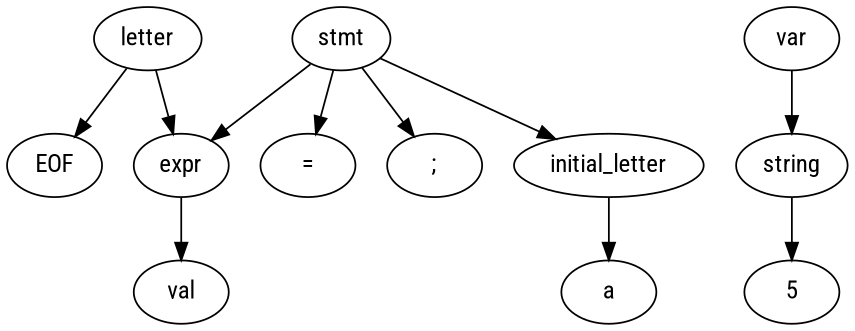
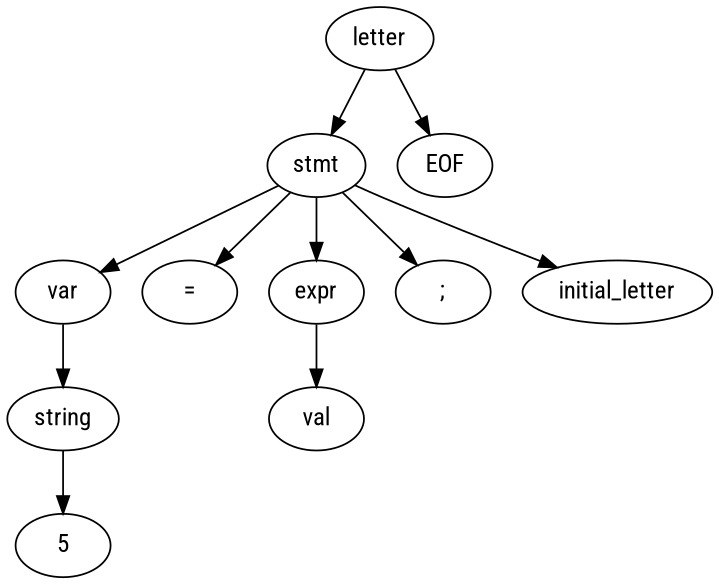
  digraph {
    fontname="Roboto Condensed"
    node [fontname="Roboto Condensed"]
    edge [fontname="Roboto Condensed"]
    n1 [label=letter]
    n2 [label=stmt]
    n3 [label=<EOF>]
    n4 [label=var]
    n5 [label="="]
    n6 [label=expr]
    n7 [label=";"]
    n8 [label=initial_letter]
    n9 [label=string]
    n10 [label=val]
-   n11 [label=a]
    n12 [label=5]
-   n1 -> n6
+   n1 -> n2
    n1 -> n3
+   n2 -> n4
    n2 -> n5
    n2 -> n6
    n2 -> n7
    n2 -> n8
    n4 -> n9
    n6 -> n10
-   n8 -> n11
    n9 -> n12
  }
